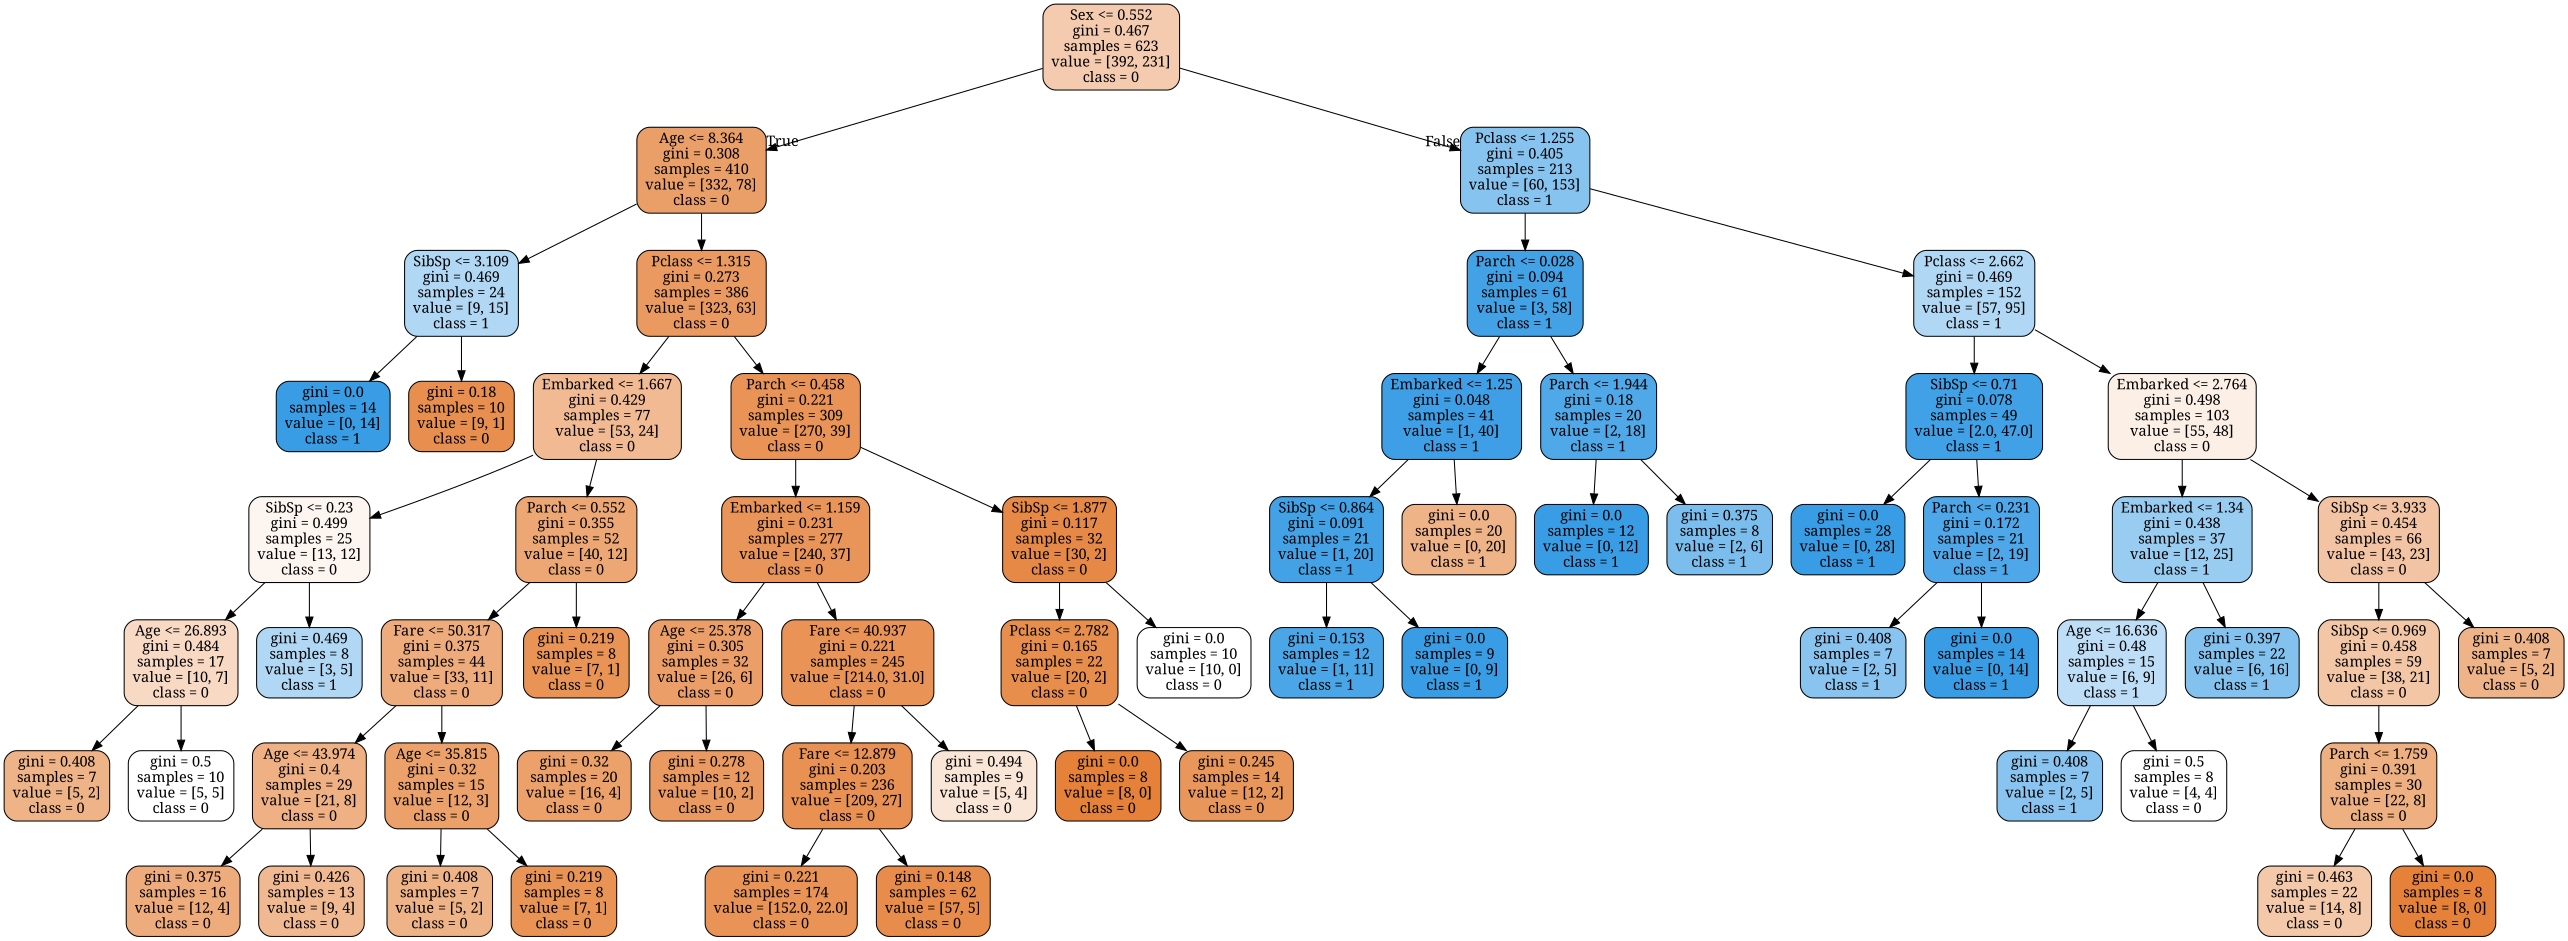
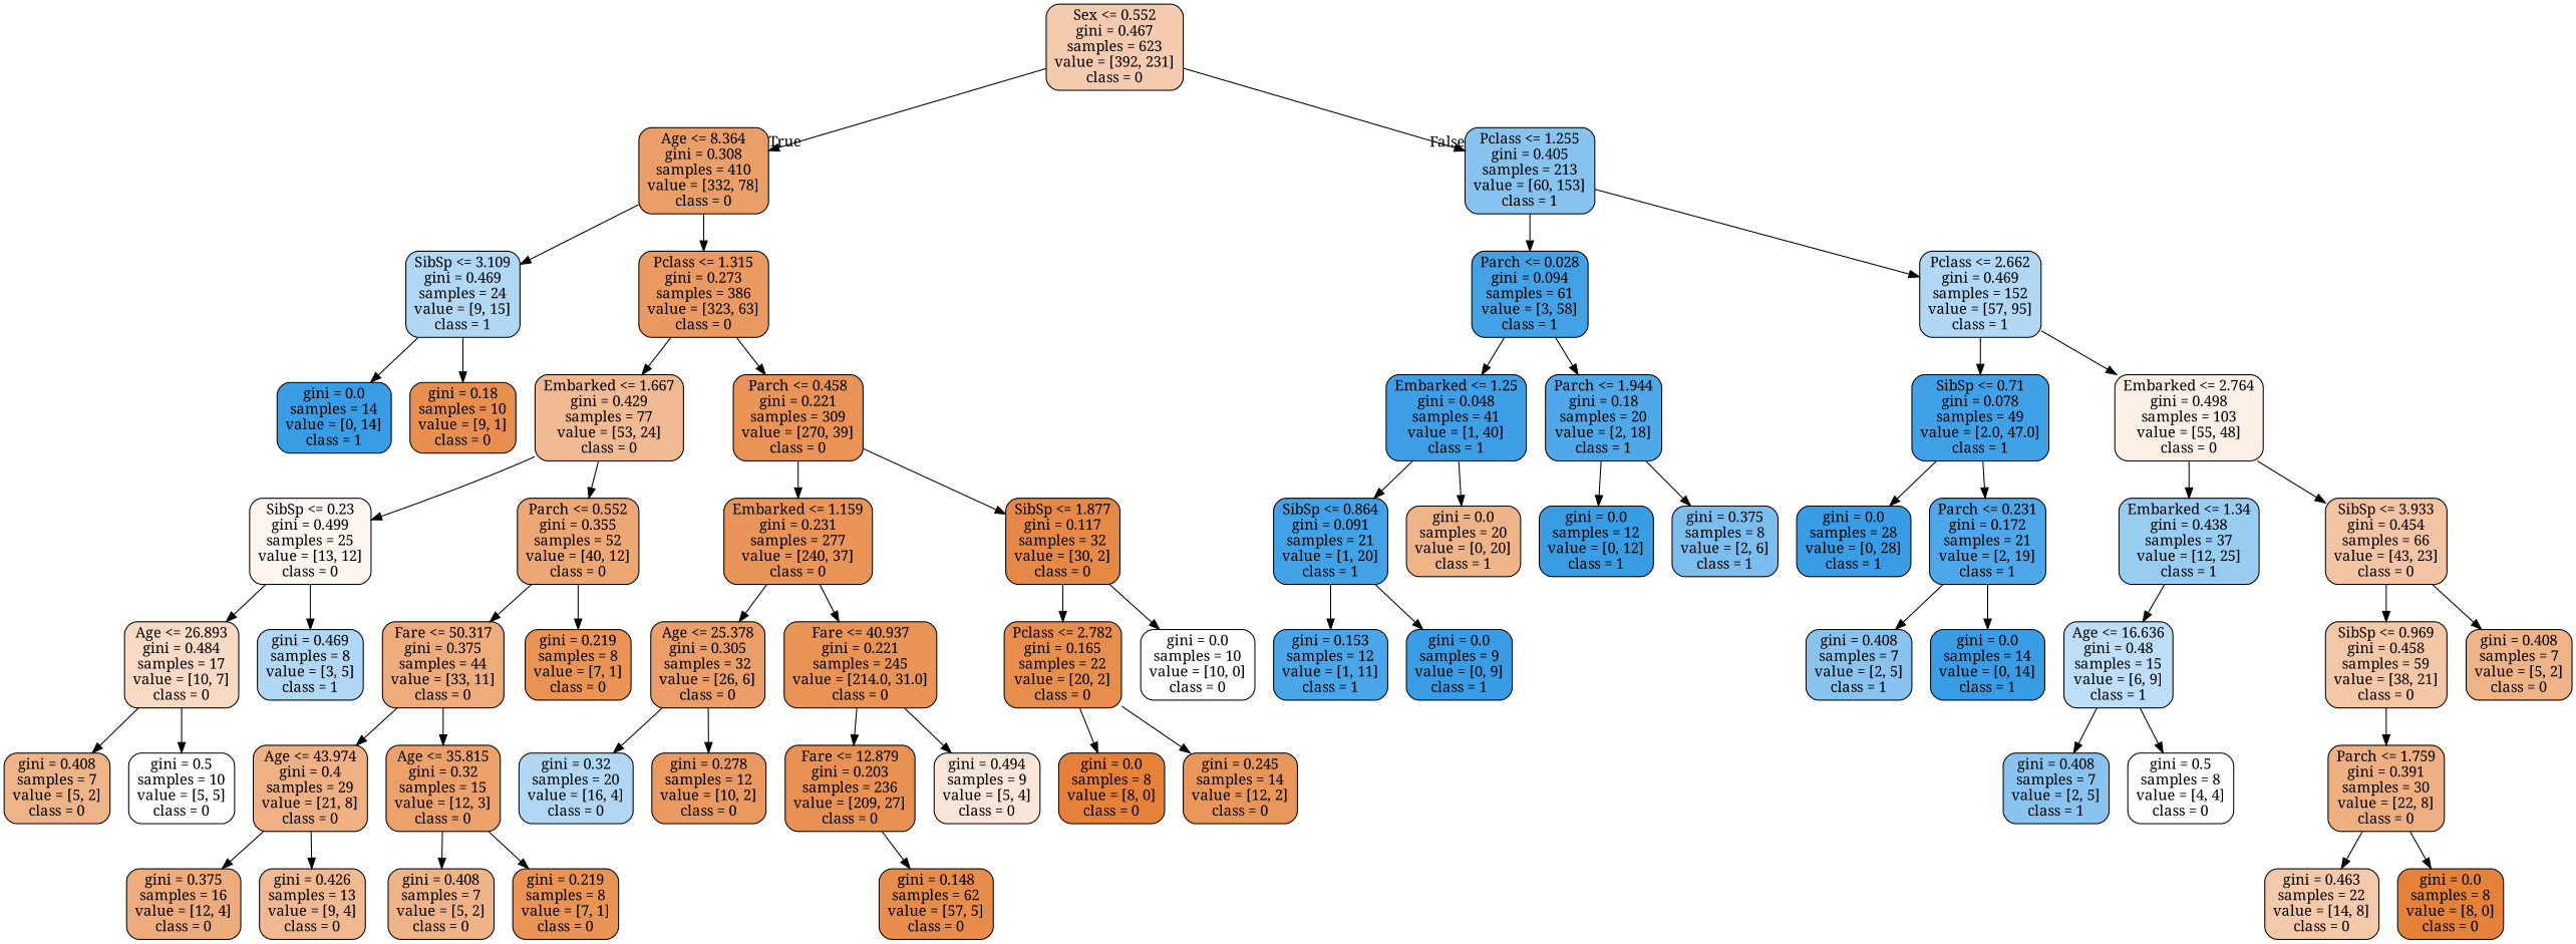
  digraph {
    node [color=black fillcolor="#399de5" fontname=SimSun shape=box style="filled, rounded"]
    edge [fontname=SimSun]
    n1 [fillcolor="#f4cbae" label="Sex <= 0.552\ngini = 0.467\nsamples = 623\nvalue = [392, 231]\nclass = 0"]
    n2 [fillcolor="#eb9f68" label="Age <= 8.364\ngini = 0.308\nsamples = 410\nvalue = [332, 78]\nclass = 0"]
    n3 [fillcolor="#87c3ef" label="Pclass <= 1.255\ngini = 0.405\nsamples = 213\nvalue = [60, 153]\nclass = 1"]
    n4 [fillcolor="#b0d8f5" label="SibSp <= 3.109\ngini = 0.469\nsamples = 24\nvalue = [9, 15]\nclass = 1"]
    n5 [fillcolor="#ea9a60" label="Pclass <= 1.315\ngini = 0.273\nsamples = 386\nvalue = [323, 63]\nclass = 0"]
    n6 [fillcolor="#43a2e6" label="Parch <= 0.028\ngini = 0.094\nsamples = 61\nvalue = [3, 58]\nclass = 1"]
    n7 [fillcolor="#b0d8f5" label="Pclass <= 2.662\ngini = 0.469\nsamples = 152\nvalue = [57, 95]\nclass = 1"]
    n8 [label="gini = 0.0\nsamples = 14\nvalue = [0, 14]\nclass = 1"]
    n9 [fillcolor="#e88f4f" label="gini = 0.18\nsamples = 10\nvalue = [9, 1]\nclass = 0"]
    n10 [fillcolor="#f1ba93" label="Embarked <= 1.667\ngini = 0.429\nsamples = 77\nvalue = [53, 24]\nclass = 0"]
    n11 [fillcolor="#e99356" label="Parch <= 0.458\ngini = 0.221\nsamples = 309\nvalue = [270, 39]\nclass = 0"]
    n12 [fillcolor="#fdf5f0" label="SibSp <= 0.23\ngini = 0.499\nsamples = 25\nvalue = [13, 12]\nclass = 0"]
    n13 [fillcolor="#eda774" label="Parch <= 0.552\ngini = 0.355\nsamples = 52\nvalue = [40, 12]\nclass = 0"]
    n14 [fillcolor="#e99458" label="Embarked <= 1.159\ngini = 0.231\nsamples = 277\nvalue = [240, 37]\nclass = 0"]
    n15 [fillcolor="#e78946" label="SibSp <= 1.877\ngini = 0.117\nsamples = 32\nvalue = [30, 2]\nclass = 0"]
    n16 [fillcolor="#f7d9c4" label="Age <= 26.893\ngini = 0.484\nsamples = 17\nvalue = [10, 7]\nclass = 0"]
    n17 [fillcolor="#b0d8f5" label="gini = 0.469\nsamples = 8\nvalue = [3, 5]\nclass = 1"]
    n18 [fillcolor="#eeab7b" label="Fare <= 50.317\ngini = 0.375\nsamples = 44\nvalue = [33, 11]\nclass = 0"]
    n19 [fillcolor="#e99355" label="gini = 0.219\nsamples = 8\nvalue = [7, 1]\nclass = 0"]
    n20 [fillcolor="#efb388" label="gini = 0.408\nsamples = 7\nvalue = [5, 2]\nclass = 0"]
    n21 [fillcolor="#ffffff" label="gini = 0.5\nsamples = 10\nvalue = [5, 5]\nclass = 0"]
    n22 [fillcolor="#efb184" label="Age <= 43.974\ngini = 0.4\nsamples = 29\nvalue = [21, 8]\nclass = 0"]
    n23 [fillcolor="#eca06a" label="Age <= 35.815\ngini = 0.32\nsamples = 15\nvalue = [12, 3]\nclass = 0"]
    n24 [fillcolor="#eeab7b" label="gini = 0.375\nsamples = 16\nvalue = [12, 4]\nclass = 0"]
    n25 [fillcolor="#f1b991" label="gini = 0.426\nsamples = 13\nvalue = [9, 4]\nclass = 0"]
    n26 [fillcolor="#efb388" label="gini = 0.408\nsamples = 7\nvalue = [5, 2]\nclass = 0"]
    n27 [fillcolor="#e99355" label="gini = 0.219\nsamples = 8\nvalue = [7, 1]\nclass = 0"]
    n28 [fillcolor="#eb9e67" label="Age <= 25.378\ngini = 0.305\nsamples = 32\nvalue = [26, 6]\nclass = 0"]
    n29 [fillcolor="#e99356" label="Fare <= 40.937\ngini = 0.221\nsamples = 245\nvalue = [214.0, 31.0]\nclass = 0"]
    n30 [fillcolor="#e88e4d" label="Pclass <= 2.782\ngini = 0.165\nsamples = 22\nvalue = [20, 2]\nclass = 0"]
    n31 [fillcolor="#ffffff" label="gini = 0.0\nsamples = 10\nvalue = [10, 0]\nclass = 0"]
-   n32 [fillcolor="#eca06a" label="gini = 0.32\nsamples = 20\nvalue = [16, 4]\nclass = 0"]
+   n32 [fillcolor="#b0d8f5" label="gini = 0.32\nsamples = 20\nvalue = [16, 4]\nclass = 0"]
    n33 [fillcolor="#ea9a61" label="gini = 0.278\nsamples = 12\nvalue = [10, 2]\nclass = 0"]
    n34 [fillcolor="#e89153" label="Fare <= 12.879\ngini = 0.203\nsamples = 236\nvalue = [209, 27]\nclass = 0"]
    n35 [fillcolor="#fae6d7" label="gini = 0.494\nsamples = 9\nvalue = [5, 4]\nclass = 0"]
-   n36 [fillcolor="#e99356" label="gini = 0.221\nsamples = 174\nvalue = [152.0, 22.0]\nclass = 0"]
    n37 [fillcolor="#e78c4a" label="gini = 0.148\nsamples = 62\nvalue = [57, 5]\nclass = 0"]
    n38 [fillcolor="#e58139" label="gini = 0.0\nsamples = 8\nvalue = [8, 0]\nclass = 0"]
    n39 [fillcolor="#e9965a" label="gini = 0.245\nsamples = 14\nvalue = [12, 2]\nclass = 0"]
    n40 [fillcolor="#3e9fe6" label="Embarked <= 1.25\ngini = 0.048\nsamples = 41\nvalue = [1, 40]\nclass = 1"]
    n41 [fillcolor="#4fa8e8" label="Parch <= 1.944\ngini = 0.18\nsamples = 20\nvalue = [2, 18]\nclass = 1"]
    n42 [fillcolor="#41a1e6" label="SibSp <= 0.71\ngini = 0.078\nsamples = 49\nvalue = [2.0, 47.0]\nclass = 1"]
    n43 [fillcolor="#fcefe6" label="Embarked <= 2.764\ngini = 0.498\nsamples = 103\nvalue = [55, 48]\nclass = 0"]
    n44 [fillcolor="#43a2e6" label="SibSp <= 0.864\ngini = 0.091\nsamples = 21\nvalue = [1, 20]\nclass = 1"]
    n45 [fillcolor="#efb388" label="gini = 0.0\nsamples = 20\nvalue = [0, 20]\nclass = 1"]
    n46 [label="gini = 0.0\nsamples = 12\nvalue = [0, 12]\nclass = 1"]
    n47 [fillcolor="#7bbeee" label="gini = 0.375\nsamples = 8\nvalue = [2, 6]\nclass = 1"]
    n48 [fillcolor="#4ba6e7" label="gini = 0.153\nsamples = 12\nvalue = [1, 11]\nclass = 1"]
    n49 [label="gini = 0.0\nsamples = 9\nvalue = [0, 9]\nclass = 1"]
    n50 [label="gini = 0.0\nsamples = 28\nvalue = [0, 28]\nclass = 1"]
    n51 [fillcolor="#4ea7e8" label="Parch <= 0.231\ngini = 0.172\nsamples = 21\nvalue = [2, 19]\nclass = 1"]
    n52 [fillcolor="#98ccf1" label="Embarked <= 1.34\ngini = 0.438\nsamples = 37\nvalue = [12, 25]\nclass = 1"]
    n53 [fillcolor="#f3c4a3" label="SibSp <= 3.933\ngini = 0.454\nsamples = 66\nvalue = [43, 23]\nclass = 0"]
    n54 [fillcolor="#88c4ef" label="gini = 0.408\nsamples = 7\nvalue = [2, 5]\nclass = 1"]
    n55 [label="gini = 0.0\nsamples = 14\nvalue = [0, 14]\nclass = 1"]
    n56 [fillcolor="#bddef6" label="Age <= 16.636\ngini = 0.48\nsamples = 15\nvalue = [6, 9]\nclass = 1"]
-   n57 [fillcolor="#83c2ef" label="gini = 0.397\nsamples = 22\nvalue = [6, 16]\nclass = 1"]
    n58 [fillcolor="#f3c7a6" label="SibSp <= 0.969\ngini = 0.458\nsamples = 59\nvalue = [38, 21]\nclass = 0"]
    n59 [fillcolor="#efb388" label="gini = 0.408\nsamples = 7\nvalue = [5, 2]\nclass = 0"]
    n60 [fillcolor="#88c4ef" label="gini = 0.408\nsamples = 7\nvalue = [2, 5]\nclass = 1"]
    n61 [fillcolor="#ffffff" label="gini = 0.5\nsamples = 8\nvalue = [4, 4]\nclass = 0"]
    n62 [fillcolor="#eeaf81" label="Parch <= 1.759\ngini = 0.391\nsamples = 30\nvalue = [22, 8]\nclass = 0"]
    n63 [fillcolor="#f4c9aa" label="gini = 0.463\nsamples = 22\nvalue = [14, 8]\nclass = 0"]
    n64 [fillcolor="#e58139" label="gini = 0.0\nsamples = 8\nvalue = [8, 0]\nclass = 0"]
    n1 -> n2 [headlabel=True labelangle=45 labeldistance=2.5]
    n1 -> n3 [headlabel=False labelangle=-45 labeldistance=2.5]
    n2 -> n4
    n2 -> n5
    n3 -> n6
    n3 -> n7
    n4 -> n8
    n4 -> n9
    n5 -> n10
    n5 -> n11
    n6 -> n40
    n6 -> n41
    n7 -> n42
    n7 -> n43
    n10 -> n12
    n10 -> n13
    n11 -> n14
    n11 -> n15
    n12 -> n16
    n12 -> n17
    n13 -> n18
    n13 -> n19
    n14 -> n28
    n14 -> n29
    n15 -> n30
    n15 -> n31
    n16 -> n20
    n16 -> n21
    n18 -> n22
    n18 -> n23
    n22 -> n24
    n22 -> n25
    n23 -> n26
    n23 -> n27
    n28 -> n32
    n28 -> n33
    n29 -> n34
    n29 -> n35
    n30 -> n38
    n30 -> n39
-   n34 -> n36
    n34 -> n37
    n40 -> n44
    n40 -> n45
    n41 -> n46
    n41 -> n47
    n42 -> n50
    n42 -> n51
    n43 -> n52
    n43 -> n53
    n44 -> n48
    n44 -> n49
    n51 -> n54
    n51 -> n55
    n52 -> n56
-   n52 -> n57
    n53 -> n58
    n53 -> n59
    n56 -> n60
    n56 -> n61
    n58 -> n62
    n62 -> n63
    n62 -> n64
  }
